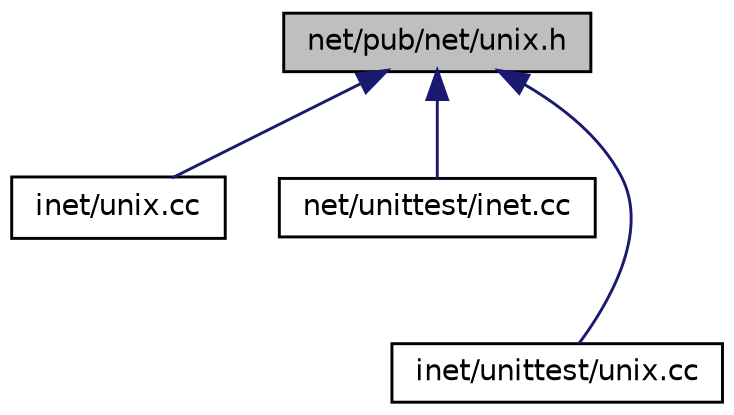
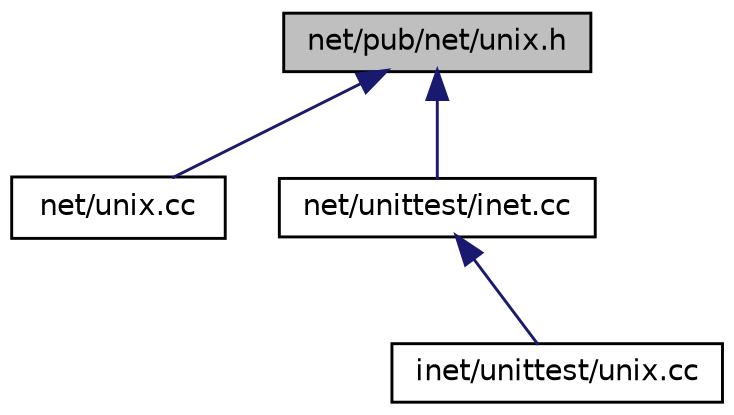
  digraph {
    node [color=black fillcolor=white fontname=Helvetica fontsize=10 shape=record style=filled]
    edge [color=midnightblue dir=back fontname=Helvetica fontsize=10 labelfontname=Helvetica labelfontsize=10 style=solid]
    n1 [fillcolor=grey75 fontcolor=black height=0.2 label="net/pub/net/unix.h" width=0.4]
-   n2 [height=0.2 label="inet/unix.cc" width=0.4]
+   n2 [height=0.2 label="net/unix.cc" width=0.4]
    n3 [height=0.2 label="net/unittest/inet.cc" width=0.4]
    n4 [height=0.2 label="inet/unittest/unix.cc" width=0.4]
    n1 -> n2
    n1 -> n3
-   n1 -> n4
+   n3 -> n4
  }
